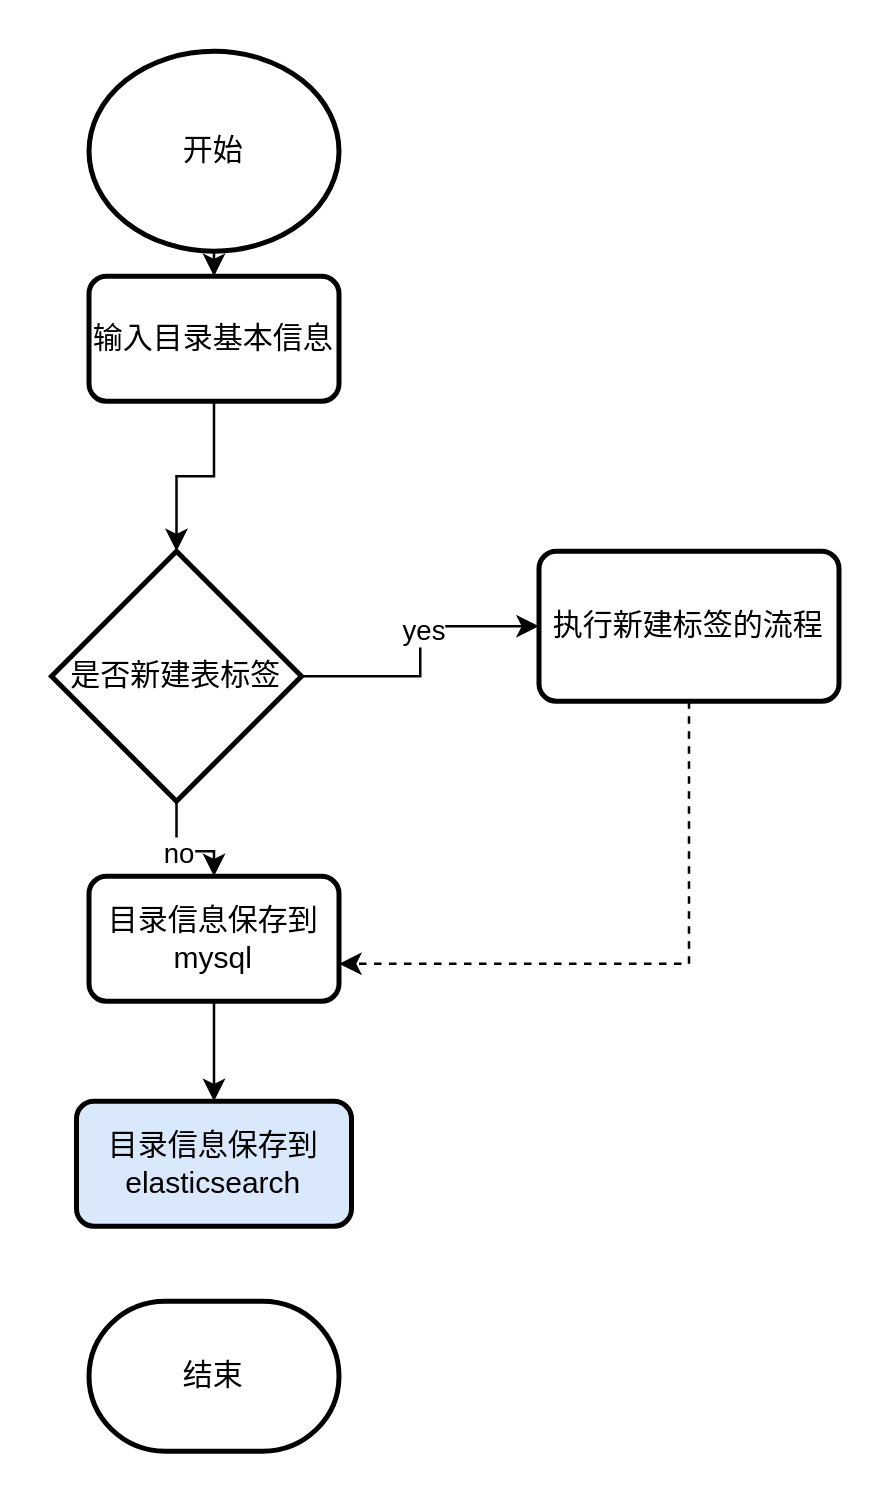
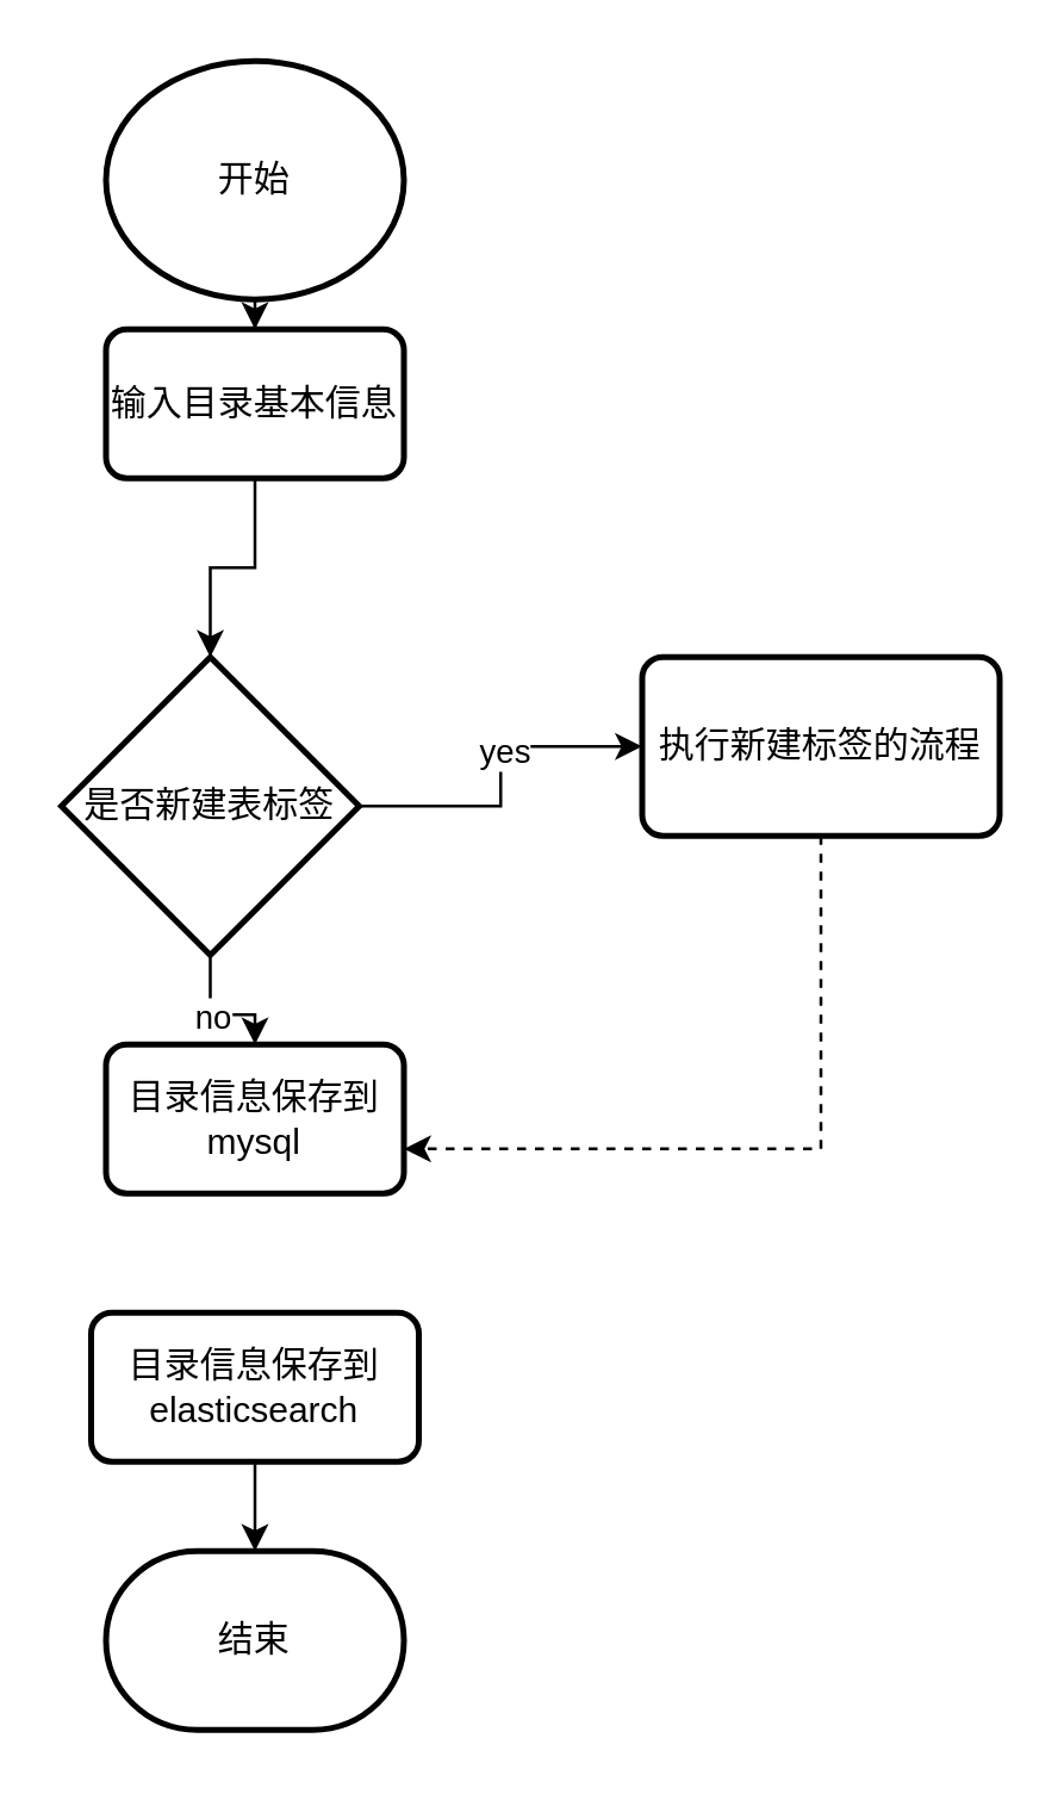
  <mxCell id="0" />
  <mxCell id="1" parent="0" />
  <mxCell id="2" value="" style="edgeStyle=orthogonalEdgeStyle;rounded=0;orthogonalLoop=1;jettySize=auto;html=1;" edge="1" parent="1" source="3" target="5"><mxGeometry relative="1" as="geometry" /></mxCell>
  <mxCell id="3" value="开始" style="strokeWidth=2;html=1;shape=mxgraph.flowchart.start_1;whiteSpace=wrap;" vertex="1" parent="1"><mxGeometry x="35" y="20" width="100" height="80" as="geometry" /></mxCell>
  <mxCell id="4" value="" style="edgeStyle=orthogonalEdgeStyle;rounded=0;orthogonalLoop=1;jettySize=auto;html=1;" edge="1" parent="1" source="5" target="10"><mxGeometry relative="1" as="geometry" /></mxCell>
  <mxCell id="5" value="输入目录基本信息" style="rounded=1;whiteSpace=wrap;html=1;absoluteArcSize=1;arcSize=14;strokeWidth=2;" vertex="1" parent="1"><mxGeometry x="35" y="110" width="100" height="50" as="geometry" /></mxCell>
  <mxCell id="6" value="" style="edgeStyle=orthogonalEdgeStyle;rounded=0;orthogonalLoop=1;jettySize=auto;html=1;" edge="1" parent="1" source="10" target="12"><mxGeometry relative="1" as="geometry" /></mxCell>
  <mxCell id="7" value="yes" style="edgeLabel;html=1;align=center;verticalAlign=middle;resizable=0;points=[];" vertex="1" connectable="0" parent="6"><mxGeometry x="0.142" y="-1" relative="1" as="geometry"><mxPoint as="offset" /></mxGeometry></mxCell>
  <mxCell id="8" value="" style="edgeStyle=orthogonalEdgeStyle;rounded=0;orthogonalLoop=1;jettySize=auto;html=1;" edge="1" parent="1" source="10" target="14"><mxGeometry relative="1" as="geometry" /></mxCell>
  <mxCell id="9" value="no" style="edgeLabel;html=1;align=center;verticalAlign=middle;resizable=0;points=[];" vertex="1" connectable="0" parent="8"><mxGeometry x="-0.113" relative="1" as="geometry"><mxPoint as="offset" /></mxGeometry></mxCell>
  <mxCell id="10" value="是否新建表标签" style="strokeWidth=2;html=1;shape=mxgraph.flowchart.decision;whiteSpace=wrap;" vertex="1" parent="1"><mxGeometry x="20" y="220" width="100" height="100" as="geometry" /></mxCell>
  <mxCell id="11" style="edgeStyle=orthogonalEdgeStyle;rounded=0;orthogonalLoop=1;jettySize=auto;html=1;dashed=1;" edge="1" parent="1" source="12" target="14"><mxGeometry relative="1" as="geometry"><Array as="points"><mxPoint x="275" y="385" /></Array></mxGeometry></mxCell>
  <mxCell id="12" value="执行新建标签的流程" style="rounded=1;whiteSpace=wrap;html=1;absoluteArcSize=1;arcSize=14;strokeWidth=2;" vertex="1" parent="1"><mxGeometry x="215" y="220" width="120" height="60" as="geometry" /></mxCell>
- <mxCell id="13" value="" style="edgeStyle=orthogonalEdgeStyle;rounded=0;orthogonalLoop=1;jettySize=auto;html=1;" edge="1" parent="1" source="14" target="16"><mxGeometry relative="1" as="geometry" /></mxCell>
  <mxCell id="14" value="目录信息保存到mysql" style="rounded=1;whiteSpace=wrap;html=1;absoluteArcSize=1;arcSize=14;strokeWidth=2;" vertex="1" parent="1"><mxGeometry x="35" y="350" width="100" height="50" as="geometry" /></mxCell>
- <mxCell id="16" value="目录信息保存到elasticsearch" style="rounded=1;whiteSpace=wrap;html=1;absoluteArcSize=1;arcSize=14;strokeWidth=2;fillColor=#dae8fc;" vertex="1" parent="1"><mxGeometry x="30" y="440" width="110" height="50" as="geometry" /></mxCell>
+ <mxCell id="15" value="" style="edgeStyle=orthogonalEdgeStyle;rounded=0;orthogonalLoop=1;jettySize=auto;html=1;" edge="1" parent="1" source="16" target="17"><mxGeometry relative="1" as="geometry" /></mxCell>
+ <mxCell id="16" value="目录信息保存到elasticsearch" style="rounded=1;whiteSpace=wrap;html=1;absoluteArcSize=1;arcSize=14;strokeWidth=2;" vertex="1" parent="1"><mxGeometry x="30" y="440" width="110" height="50" as="geometry" /></mxCell>
  <mxCell id="17" value="结束" style="strokeWidth=2;html=1;shape=mxgraph.flowchart.terminator;whiteSpace=wrap;" vertex="1" parent="1"><mxGeometry x="35" y="520" width="100" height="60" as="geometry" /></mxCell>
